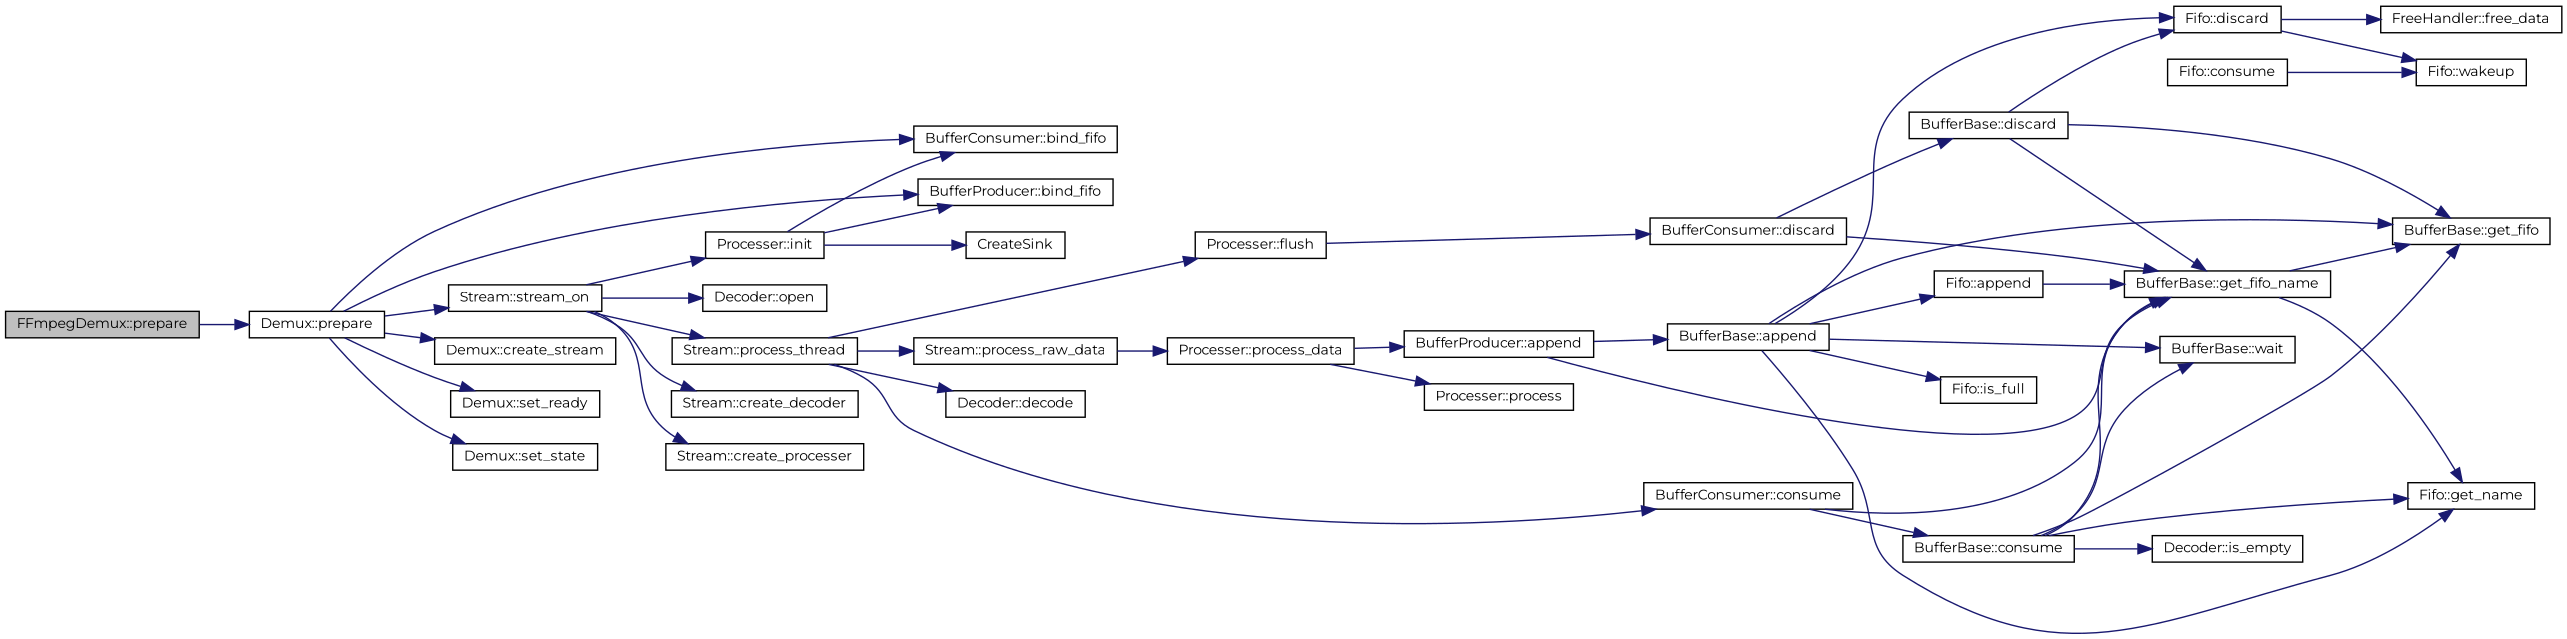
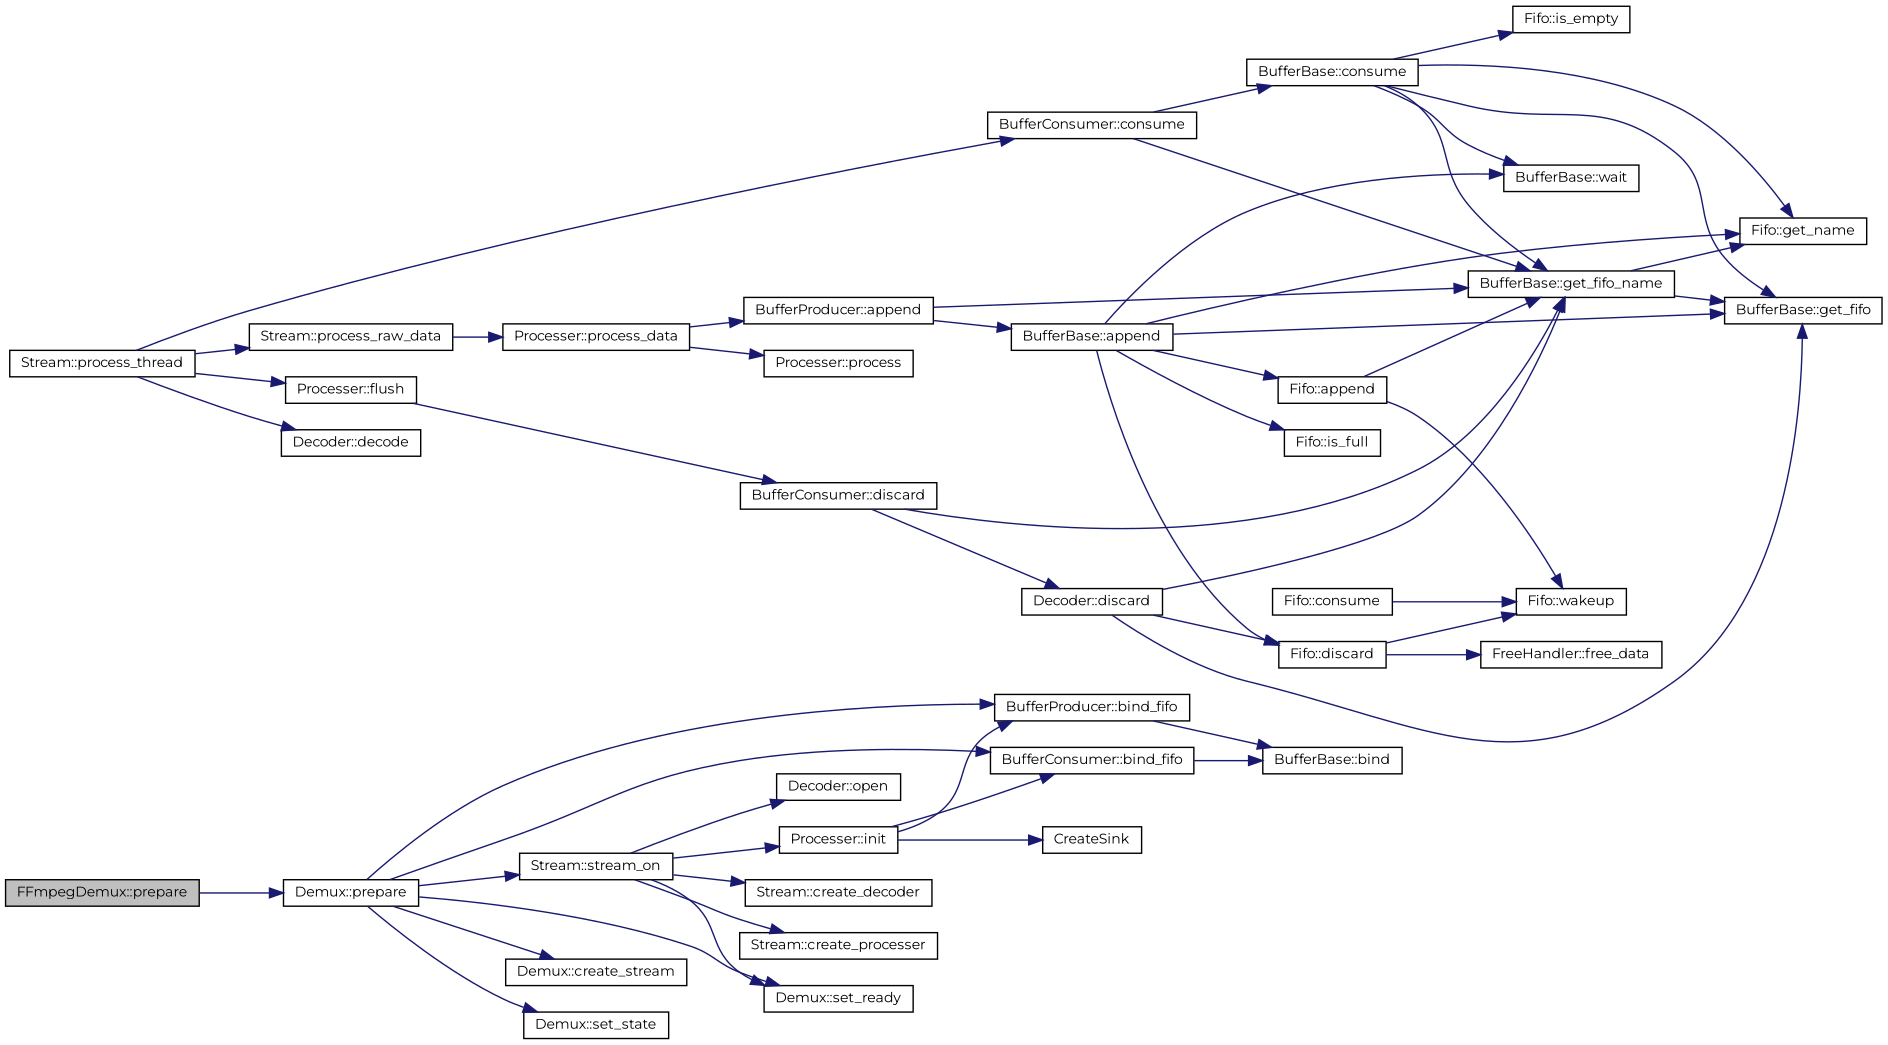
  digraph {
    fontname=Montserrat
    rankdir=LR
    node [color=black fillcolor=white fontname=Montserrat fontsize=10 shape=record style=filled]
    edge [color=midnightblue fontname=Montserrat fontsize=10 labelfontname=Helvetica labelfontsize=10 style=solid]
    n1 [fillcolor=grey75 fontcolor=black height=0.2 label="FFmpegDemux::prepare" width=0.4]
    n2 [height=0.2 label="Demux::prepare" width=0.4]
    n3 [height=0.2 label="BufferConsumer::bind_fifo" width=0.4]
    n4 [height=0.2 label="BufferProducer::bind_fifo" width=0.4]
    n5 [height=0.2 label="Demux::create_stream" width=0.4]
    n6 [height=0.2 label="Demux::set_ready" width=0.4]
    n7 [height=0.2 label="Demux::set_state" width=0.4]
    n8 [height=0.2 label="Stream::stream_on" width=0.4]
+   n9 [height=0.2 label="BufferBase::bind" width=0.4]
    n10 [height=0.2 label="Stream::create_decoder" width=0.4]
    n11 [height=0.2 label="Stream::create_processer" width=0.4]
    n12 [height=0.2 label="Processer::init" width=0.4]
    n13 [height=0.2 label="Decoder::open" width=0.4]
    n14 [height=0.2 label="Stream::process_thread" width=0.4]
    n15 [height=0.2 label=CreateSink width=0.4]
    n16 [height=0.2 label="BufferConsumer::consume" width=0.4]
    n17 [height=0.2 label="Decoder::decode" width=0.4]
    n18 [height=0.2 label="Processer::flush" width=0.4]
    n19 [height=0.2 label="Stream::process_raw_data" width=0.4]
    n20 [height=0.2 label="BufferBase::consume" width=0.4]
    n21 [height=0.2 label="BufferBase::get_fifo_name" width=0.4]
    n22 [height=0.2 label="BufferConsumer::discard" width=0.4]
    n23 [height=0.2 label="Processer::process_data" width=0.4]
    n24 [height=0.2 label="BufferBase::get_fifo" width=0.4]
    n25 [height=0.2 label="Fifo::get_name" width=0.4]
-   n26 [height=0.2 label="Decoder::is_empty" width=0.4]
+   n26 [height=0.2 label="Fifo::is_empty" width=0.4]
    n27 [height=0.2 label="BufferBase::wait" width=0.4]
    n28 [height=0.2 label="Fifo::consume" width=0.4]
    n29 [height=0.2 label="Fifo::wakeup" width=0.4]
-   n30 [height=0.2 label="BufferBase::discard" width=0.4]
+   n30 [height=0.2 label="Decoder::discard" width=0.4]
    n31 [height=0.2 label="Fifo::discard" width=0.4]
    n32 [height=0.2 label="FreeHandler::free_data" width=0.4]
    n33 [height=0.2 label="BufferProducer::append" width=0.4]
    n34 [height=0.2 label="Processer::process" width=0.4]
    n35 [height=0.2 label="BufferBase::append" width=0.4]
    n36 [height=0.2 label="Fifo::append" width=0.4]
    n37 [height=0.2 label="Fifo::is_full" width=0.4]
    n1 -> n2
    n2 -> n3
    n2 -> n4
    n2 -> n5
    n2 -> n6
    n2 -> n7
    n2 -> n8
+   n3 -> n9
+   n4 -> n9
    n8 -> n10
    n8 -> n11
    n8 -> n12
    n8 -> n13
-   n8 -> n14
+   n8 -> n6
    n12 -> n3
    n12 -> n4
    n12 -> n15
    n14 -> n16
    n14 -> n17
    n14 -> n18
    n14 -> n19
    n16 -> n20
    n16 -> n21
    n18 -> n22
    n19 -> n23
    n20 -> n21
    n20 -> n24
    n20 -> n25
    n20 -> n26
    n20 -> n27
    n21 -> n24
    n21 -> n25
    n22 -> n21
    n22 -> n30
    n23 -> n33
    n23 -> n34
    n28 -> n29
    n30 -> n21
    n30 -> n24
    n30 -> n31
    n31 -> n29
    n31 -> n32
    n33 -> n21
    n33 -> n35
    n35 -> n24
    n35 -> n25
    n35 -> n27
    n35 -> n31
    n35 -> n36
    n35 -> n37
    n36 -> n21
+   n36 -> n29
  }
